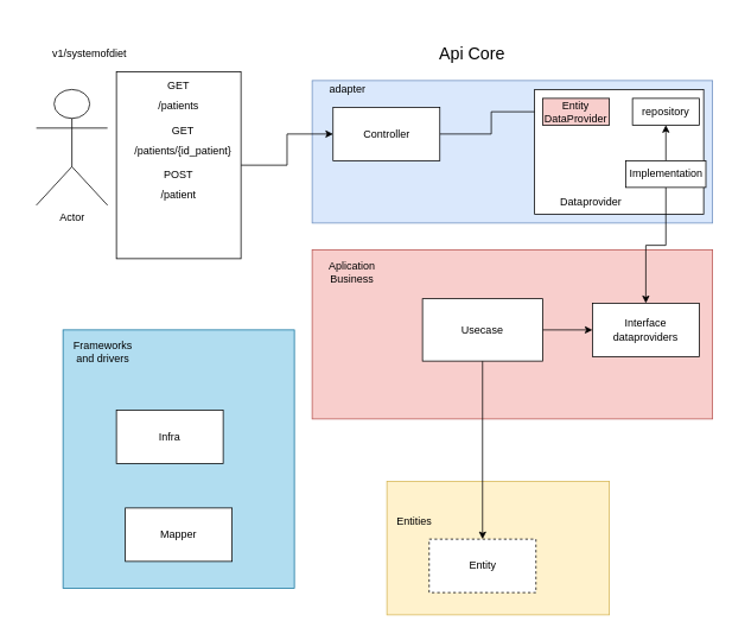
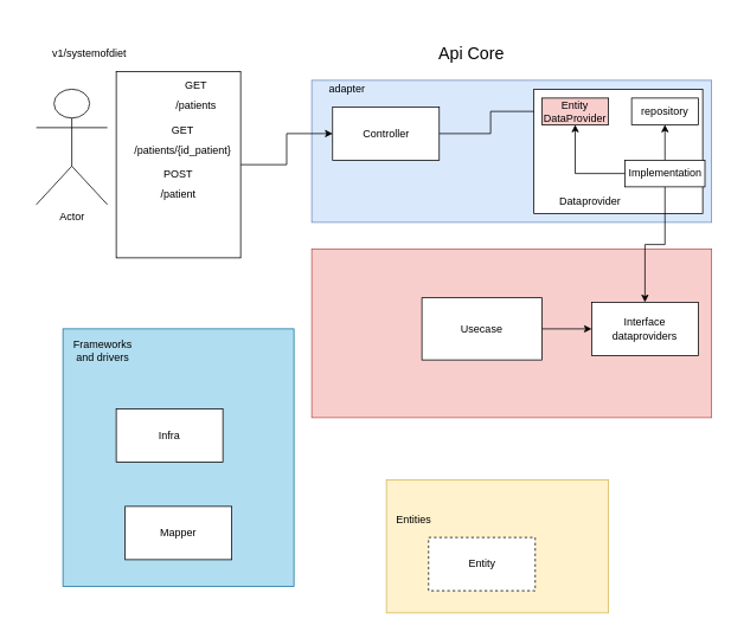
  <mxCell id="0" />
  <mxCell id="1" parent="0" />
  <mxCell id="2" value="" style="rounded=0;whiteSpace=wrap;html=1;fontSize=12;fillColor=#b1ddf0;strokeColor=#10739e;" vertex="1" parent="1"><mxGeometry x="70" y="370" width="260" height="290" as="geometry" /></mxCell>
  <mxCell id="3" value="" style="rounded=0;whiteSpace=wrap;html=1;fontSize=12;fillColor=#fff2cc;strokeColor=#d6b656;" vertex="1" parent="1"><mxGeometry x="434" y="540" width="250" height="150" as="geometry" /></mxCell>
  <mxCell id="4" value="" style="rounded=0;whiteSpace=wrap;html=1;fontSize=12;fillColor=#f8cecc;strokeColor=#b85450;" vertex="1" parent="1"><mxGeometry x="350" y="280" width="450" height="190" as="geometry" /></mxCell>
  <mxCell id="5" value="" style="rounded=0;whiteSpace=wrap;html=1;fontSize=12;fillColor=#dae8fc;strokeColor=#6c8ebf;" vertex="1" parent="1"><mxGeometry x="350" y="90" width="450" height="160" as="geometry" /></mxCell>
  <mxCell id="6" value="" style="edgeStyle=orthogonalEdgeStyle;rounded=0;orthogonalLoop=1;jettySize=auto;html=1;fontSize=12;" edge="1" parent="1" source="7" target="10"><mxGeometry relative="1" as="geometry" /></mxCell>
  <mxCell id="7" value="" style="rounded=0;whiteSpace=wrap;html=1;fontSize=12;" vertex="1" parent="1"><mxGeometry x="130" y="80" width="140" height="210" as="geometry" /></mxCell>
  <mxCell id="8" value="&lt;font style=&quot;font-size: 19px&quot;&gt;Api Core&lt;/font&gt;" style="text;html=1;strokeColor=none;fillColor=none;align=center;verticalAlign=middle;whiteSpace=wrap;rounded=0;" vertex="1" parent="1"><mxGeometry x="365" width="330" height="80" as="geometry" y="20" /></mxCell>
  <mxCell id="9" style="edgeStyle=orthogonalEdgeStyle;rounded=0;orthogonalLoop=1;jettySize=auto;html=1;fontSize=12;" edge="1" parent="1" source="10" target="16"><mxGeometry relative="1" as="geometry" /></mxCell>
  <mxCell id="10" value="Controller&lt;br&gt;" style="rounded=0;whiteSpace=wrap;html=1;" vertex="1" parent="1"><mxGeometry x="373.5" y="120" width="120" height="60" as="geometry" /></mxCell>
- <mxCell id="11" style="edgeStyle=orthogonalEdgeStyle;rounded=0;orthogonalLoop=1;jettySize=auto;html=1;fontSize=12;" edge="1" parent="1" source="13" target="15"><mxGeometry relative="1" as="geometry" /></mxCell>
  <mxCell id="12" style="edgeStyle=orthogonalEdgeStyle;rounded=0;orthogonalLoop=1;jettySize=auto;html=1;fontSize=12;" edge="1" parent="1" source="13" target="33"><mxGeometry relative="1" as="geometry" /></mxCell>
  <mxCell id="13" value="Usecase" style="rounded=0;whiteSpace=wrap;html=1;" vertex="1" parent="1"><mxGeometry x="474" y="335" width="135" height="70" as="geometry" /></mxCell>
  <mxCell id="14" value="" style="rounded=0;whiteSpace=wrap;html=1;" vertex="1" parent="1"><mxGeometry x="600" y="100" width="190" height="140" as="geometry" /></mxCell>
  <mxCell id="15" value="Entity" style="rounded=0;whiteSpace=wrap;html=1;dashed=1;" vertex="1" parent="1"><mxGeometry x="481.5" y="605" width="120" height="60" as="geometry" /></mxCell>
  <mxCell id="16" value="Entity DataProvider" style="rounded=0;whiteSpace=wrap;html=1;fillColor=#f8cecc;" vertex="1" parent="1"><mxGeometry x="609" y="110" width="75" height="30" as="geometry" /></mxCell>
  <mxCell id="17" value="Infra" style="rounded=0;whiteSpace=wrap;html=1;" vertex="1" parent="1"><mxGeometry x="130" y="460" width="120" height="60" as="geometry" /></mxCell>
  <mxCell id="18" value="Actor" style="shape=umlActor;verticalLabelPosition=bottom;verticalAlign=top;html=1;outlineConnect=0;" vertex="1" parent="1"><mxGeometry x="40" y="100" width="80" height="130" as="geometry" /></mxCell>
  <mxCell id="19" value="v1/systemofdiet" style="text;html=1;strokeColor=none;fillColor=none;align=center;verticalAlign=middle;whiteSpace=wrap;rounded=0;" vertex="1" parent="1"><mxGeometry y="35" width="160" height="50" as="geometry" x="20" /></mxCell>
- <mxCell id="20" value="&lt;font style=&quot;font-size: 12px&quot;&gt;GET&lt;br&gt;/patients&lt;/font&gt;" style="text;html=1;strokeColor=none;fillColor=none;align=center;verticalAlign=middle;whiteSpace=wrap;rounded=0;fontSize=19;" vertex="1" parent="1"><mxGeometry x="170" y="90" width="60" height="30" as="geometry" /></mxCell>
+ <mxCell id="20" value="&lt;font style=&quot;font-size: 12px&quot;&gt;GET&lt;br&gt;/patients&lt;/font&gt;" style="text;html=1;strokeColor=none;fillColor=none;align=center;verticalAlign=middle;whiteSpace=wrap;rounded=0;fontSize=19;" vertex="1" parent="1"><mxGeometry x="190" y="90" width="60" height="30" as="geometry" /></mxCell>
  <mxCell id="21" value="&lt;font style=&quot;font-size: 12px&quot;&gt;GET &lt;br&gt;/patients/{id_patient}&lt;/font&gt;" style="text;html=1;strokeColor=none;fillColor=none;align=center;verticalAlign=middle;whiteSpace=wrap;rounded=0;fontSize=19;" vertex="1" parent="1"><mxGeometry x="150" y="140" width="110" height="30" as="geometry" /></mxCell>
  <mxCell id="22" value="&lt;font style=&quot;font-size: 12px&quot;&gt;POST /patient&lt;/font&gt;" style="text;html=1;strokeColor=none;fillColor=none;align=center;verticalAlign=middle;whiteSpace=wrap;rounded=0;fontSize=19;" vertex="1" parent="1"><mxGeometry x="170" y="190" width="60" height="30" as="geometry" /></mxCell>
  <mxCell id="23" value="adapter" style="text;html=1;strokeColor=none;fillColor=none;align=center;verticalAlign=middle;whiteSpace=wrap;rounded=0;fontSize=12;" vertex="1" parent="1"><mxGeometry x="360" y="85" width="60" height="30" as="geometry" /></mxCell>
- <mxCell id="24" value="Aplication Business&lt;br&gt;" style="text;html=1;strokeColor=none;fillColor=none;align=center;verticalAlign=middle;whiteSpace=wrap;rounded=0;fontSize=12;" vertex="1" parent="1"><mxGeometry x="365" y="290" width="60" height="30" as="geometry" /></mxCell>
  <mxCell id="25" value="Entities" style="text;html=1;strokeColor=none;fillColor=none;align=center;verticalAlign=middle;whiteSpace=wrap;rounded=0;fontSize=12;" vertex="1" parent="1"><mxGeometry x="435" y="570" width="60" height="30" as="geometry" /></mxCell>
  <mxCell id="26" value="Frameworks and drivers" style="text;html=1;strokeColor=none;fillColor=none;align=center;verticalAlign=middle;whiteSpace=wrap;rounded=0;fontSize=12;" vertex="1" parent="1"><mxGeometry x="70" y="380" width="90" height="30" as="geometry" /></mxCell>
  <mxCell id="27" value="repository" style="rounded=0;whiteSpace=wrap;html=1;" vertex="1" parent="1"><mxGeometry x="710" y="110" width="75" height="30" as="geometry" /></mxCell>
  <mxCell id="28" style="edgeStyle=orthogonalEdgeStyle;rounded=0;orthogonalLoop=1;jettySize=auto;html=1;fontSize=12;" edge="1" parent="1" source="32" target="33"><mxGeometry relative="1" as="geometry" /></mxCell>
+ <mxCell id="29" style="edgeStyle=orthogonalEdgeStyle;rounded=0;orthogonalLoop=1;jettySize=auto;html=1;entryX=0.5;entryY=1;entryDx=0;entryDy=0;fontSize=12;" edge="1" parent="1" source="32" target="16"><mxGeometry relative="1" as="geometry" /></mxCell>
  <mxCell id="30" style="edgeStyle=orthogonalEdgeStyle;rounded=0;orthogonalLoop=1;jettySize=auto;html=1;fontSize=12;" edge="1" parent="1" source="32" target="27"><mxGeometry relative="1" as="geometry" /></mxCell>
  <mxCell id="31" value="Dataprovider" style="edgeLabel;html=1;align=center;verticalAlign=middle;resizable=0;points=[];fontSize=12;" vertex="1" connectable="0" parent="30"><mxGeometry x="-0.278" y="-4" relative="1" as="geometry"><mxPoint x="-89" y="59" as="offset" /></mxGeometry></mxCell>
  <mxCell id="32" value="Implementation" style="rounded=0;whiteSpace=wrap;html=1;" vertex="1" parent="1"><mxGeometry x="702.5" y="180" width="90" height="30" as="geometry" /></mxCell>
  <mxCell id="33" value="Interface dataproviders" style="rounded=0;whiteSpace=wrap;html=1;fontSize=12;" vertex="1" parent="1"><mxGeometry x="665" y="340" width="120" height="60" as="geometry" /></mxCell>
  <mxCell id="34" value="Mapper" style="rounded=0;whiteSpace=wrap;html=1;fontSize=12;" vertex="1" parent="1"><mxGeometry x="140" y="570" width="120" height="60" as="geometry" /></mxCell>
